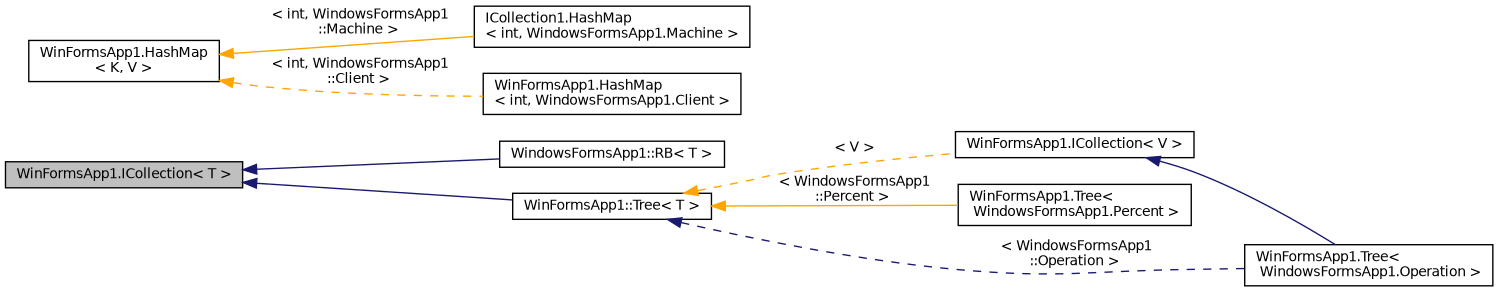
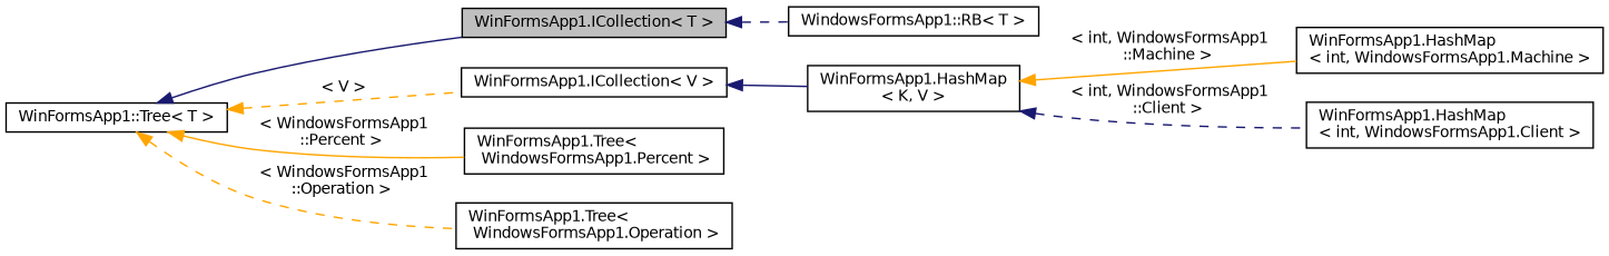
  digraph {
    rankdir=LR
    node [color=black fillcolor=white fontname=Helvetica fontsize=10 shape=record style=filled]
    edge [color=orange dir=back fontname=Helvetica fontsize=10 labelfontname=Helvetica labelfontsize=10 style=solid]
    n1 [fillcolor=grey75 fontcolor=black height=0.2 label="WinFormsApp1.ICollection\< T \>" width=0.4]
    n2 [height=0.2 label="WindowsFormsApp1::RB\< T \>" width=0.4]
    n3 [height=0.2 label="WinFormsApp1::Tree\< T \>" width=0.4]
    n4 [height=0.2 label="WinFormsApp1.ICollection\< V \>" width=0.4]
    n5 [height=0.2 label="WinFormsApp1.Tree\<\l WindowsFormsApp1.Percent \>" width=0.4]
    n6 [height=0.2 label="WinFormsApp1.Tree\<\l WindowsFormsApp1.Operation \>" width=0.4]
    n7 [height=0.2 label="WinFormsApp1.HashMap\l\< K, V \>" width=0.4]
-   n8 [height=0.2 label="ICollection1.HashMap\l\< int, WindowsFormsApp1.Machine \>" width=0.4]
+   n8 [height=0.2 label="WinFormsApp1.HashMap\l\< int, WindowsFormsApp1.Machine \>" width=0.4]
    n9 [height=0.2 label="WinFormsApp1.HashMap\l\< int, WindowsFormsApp1.Client \>" width=0.4]
-   n1 -> n2 [color=midnightblue]
-   n1 -> n3 [color=midnightblue]
+   n1 -> n2 [color=midnightblue style=dashed]
+   n3 -> n1 [color=midnightblue]
    n3 -> n4 [label=" \< V \>" style=dashed]
    n3 -> n5 [label=" \< WindowsFormsApp1\l::Percent \>"]
-   n3 -> n6 [color=midnightblue label=" \< WindowsFormsApp1\l::Operation \>" style=dashed]
-   n4 -> n6 [color=midnightblue]
+   n3 -> n6 [label=" \< WindowsFormsApp1\l::Operation \>" style=dashed]
+   n4 -> n7 [color=midnightblue]
    n7 -> n8 [label=" \< int, WindowsFormsApp1\l::Machine \>"]
-   n7 -> n9 [label=" \< int, WindowsFormsApp1\l::Client \>" style=dashed]
+   n7 -> n9 [color=midnightblue label=" \< int, WindowsFormsApp1\l::Client \>" style=dashed]
  }
